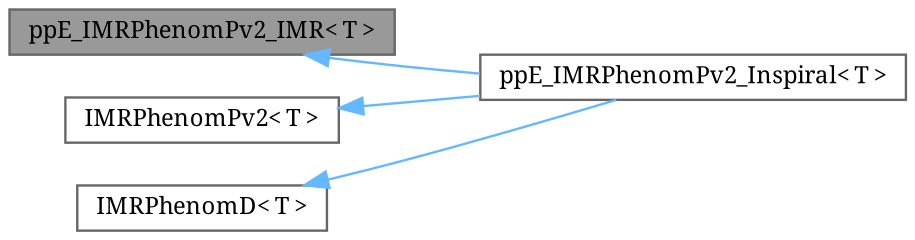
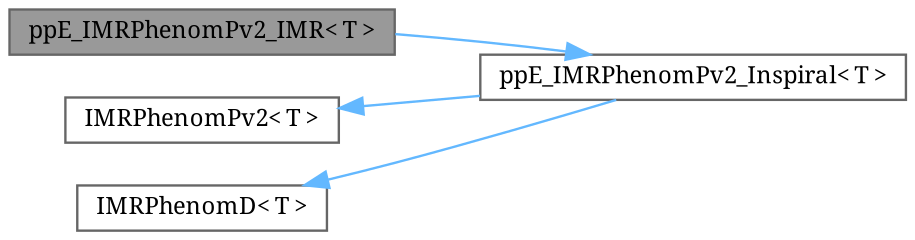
  digraph {
    fontname="Noto Serif"
    rankdir=LR
    node [color=gray40 fillcolor=white fontname="Noto Serif" fontsize=10 shape=box style=filled]
    edge [color=steelblue1 dir=back fontname="Noto Serif" fontsize=10 labelfontname=Helvetica labelfontsize=10 style=solid]
    n1 [fillcolor=grey60 fontcolor=black height=0.2 label="ppE_IMRPhenomPv2_IMR\< T \>" width=0.4]
    n2 [height=0.2 label="ppE_IMRPhenomPv2_Inspiral\< T \>" width=0.4]
    n3 [height=0.2 label="IMRPhenomPv2\< T \>" width=0.4]
    n4 [height=0.2 label="IMRPhenomD\< T \>" width=0.4]
-   n1 -> n2
+   n2 -> n1
    n3 -> n2
    n4 -> n2
  }
